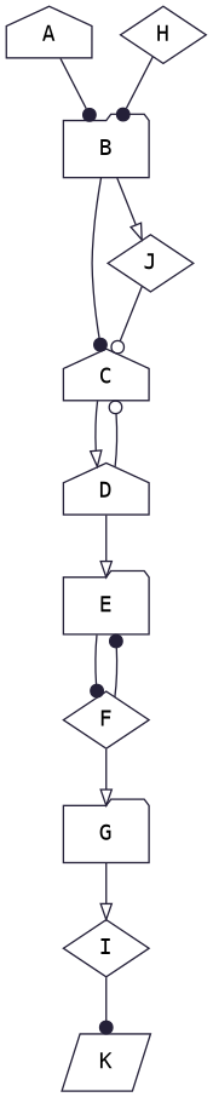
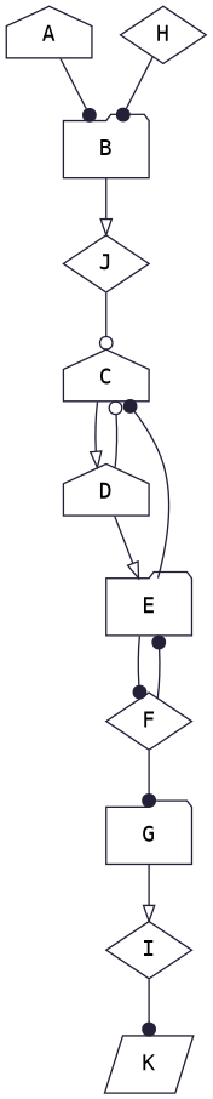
  digraph {
    color="#242038"
    fontname="DejaVu Sans Mono"
    node [color="#242038" fontname="DejaVu Sans Mono" shape=diamond]
    edge [arrowhead=dot color="#242038" fontname="DejaVu Sans Mono"]
    A [shape=house]
    B [shape=folder]
    C [shape=house]
    J
    D [shape=house]
    H
    E [shape=folder]
    F
    G [shape=folder]
    I
    K [shape=parallelogram]
    A -> B
-   B -> C
+   E -> C
    B -> J [arrowhead=onormal]
    C -> D [arrowhead=onormal]
    J -> C [arrowhead=odot]
    D -> C [arrowhead=odot]
    D -> E [arrowhead=onormal]
    H -> B
    E -> F
    F -> E
-   F -> G [arrowhead=onormal]
+   F -> G
    G -> I [arrowhead=onormal]
    I -> K
  }
